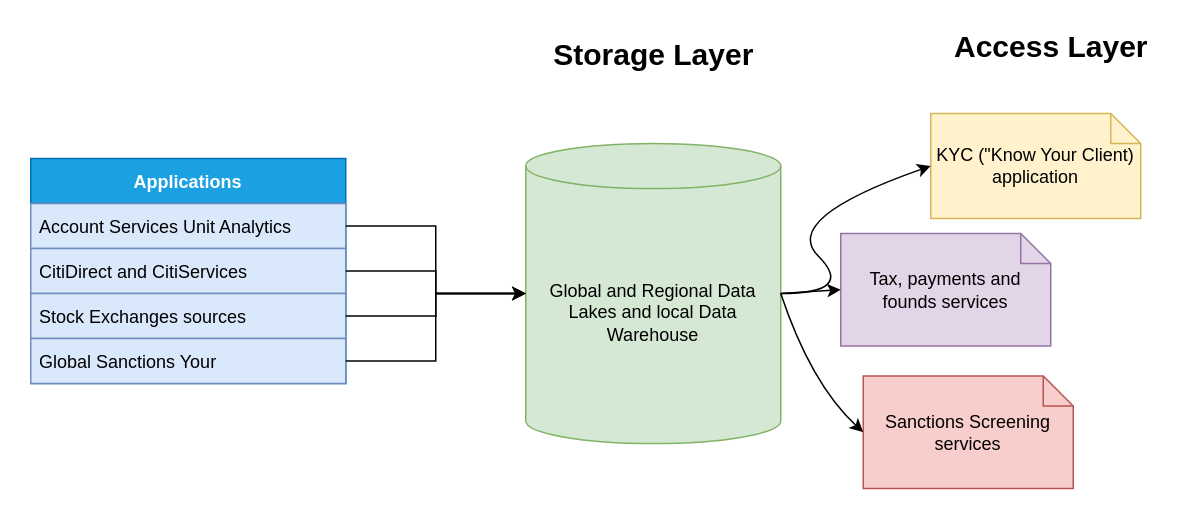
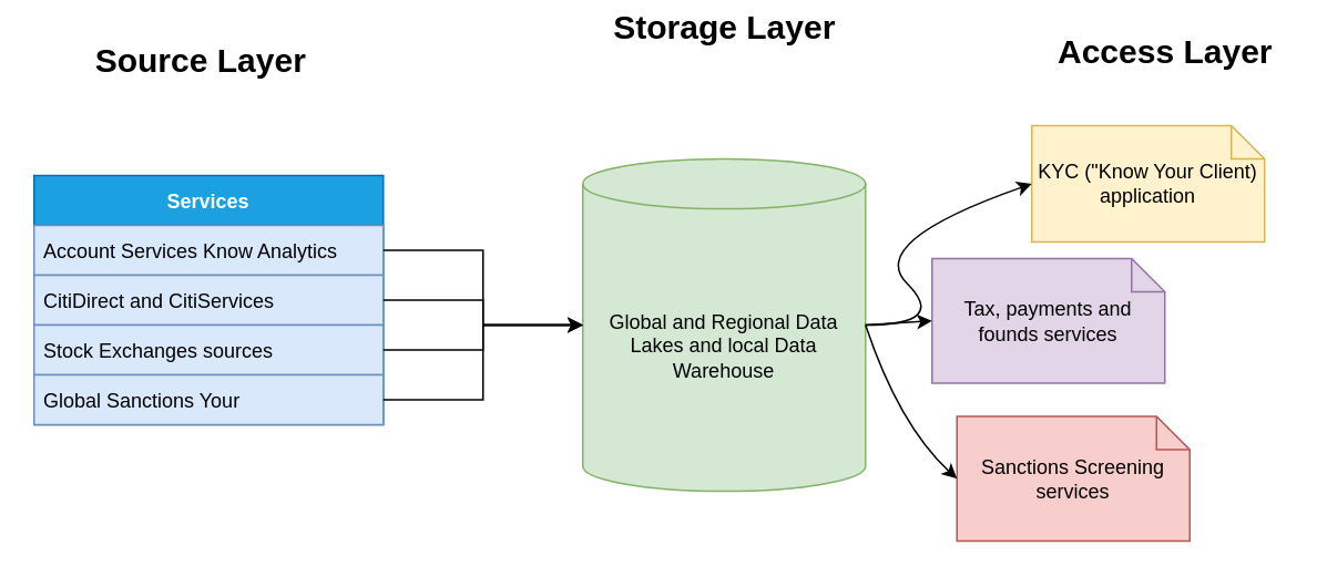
  <mxCell id="0" />
  <mxCell id="1" parent="0" />
- <mxCell id="2" value="Applications" style="swimlane;fontStyle=1;childLayout=stackLayout;horizontal=1;startSize=30;horizontalStack=0;resizeParent=1;resizeParentMax=0;resizeLast=0;collapsible=1;marginBottom=0;fillColor=#1ba1e2;strokeColor=#006EAF;fontColor=#ffffff;" vertex="1" parent="1"><mxGeometry x="20" y="105" width="210" height="150" as="geometry" /></mxCell>
- <mxCell id="3" value="Account Services Unit Analytics" style="text;strokeColor=#6c8ebf;fillColor=#dae8fc;align=left;verticalAlign=middle;spacingLeft=4;spacingRight=4;overflow=hidden;points=[[0,0.5],[1,0.5]];portConstraint=eastwest;rotatable=0;" vertex="1" parent="2"><mxGeometry y="30" width="210" height="30" as="geometry" /></mxCell>
+ <mxCell id="2" value="Services" style="swimlane;fontStyle=1;childLayout=stackLayout;horizontal=1;startSize=30;horizontalStack=0;resizeParent=1;resizeParentMax=0;resizeLast=0;collapsible=1;marginBottom=0;fillColor=#1ba1e2;strokeColor=#006EAF;fontColor=#ffffff;" vertex="1" parent="1"><mxGeometry x="20" y="105" width="210" height="150" as="geometry" /></mxCell>
+ <mxCell id="3" value="Account Services Know Analytics" style="text;strokeColor=#6c8ebf;fillColor=#dae8fc;align=left;verticalAlign=middle;spacingLeft=4;spacingRight=4;overflow=hidden;points=[[0,0.5],[1,0.5]];portConstraint=eastwest;rotatable=0;" vertex="1" parent="2"><mxGeometry y="30" width="210" height="30" as="geometry" /></mxCell>
  <mxCell id="4" value="CitiDirect and CitiServices" style="text;strokeColor=#6c8ebf;fillColor=#dae8fc;align=left;verticalAlign=middle;spacingLeft=4;spacingRight=4;overflow=hidden;points=[[0,0.5],[1,0.5]];portConstraint=eastwest;rotatable=0;" vertex="1" parent="2"><mxGeometry y="60" width="210" height="30" as="geometry" /></mxCell>
  <mxCell id="5" value="Stock Exchanges sources" style="text;strokeColor=#6c8ebf;fillColor=#dae8fc;align=left;verticalAlign=middle;spacingLeft=4;spacingRight=4;overflow=hidden;points=[[0,0.5],[1,0.5]];portConstraint=eastwest;rotatable=0;" vertex="1" parent="2"><mxGeometry y="90" width="210" height="30" as="geometry" /></mxCell>
  <mxCell id="6" value="Global Sanctions Your" style="text;strokeColor=#6c8ebf;fillColor=#dae8fc;align=left;verticalAlign=middle;spacingLeft=4;spacingRight=4;overflow=hidden;points=[[0,0.5],[1,0.5]];portConstraint=eastwest;rotatable=0;" vertex="1" parent="2"><mxGeometry y="120" width="210" height="30" as="geometry" /></mxCell>
  <mxCell id="7" value="Global and Regional Data Lakes and local Data Warehouse" style="shape=cylinder3;whiteSpace=wrap;html=1;boundedLbl=1;backgroundOutline=1;size=15;fillColor=#d5e8d4;strokeColor=#82b366;" vertex="1" parent="1"><mxGeometry x="350" y="95" width="170" height="200" as="geometry" /></mxCell>
  <mxCell id="8" style="edgeStyle=orthogonalEdgeStyle;rounded=0;orthogonalLoop=1;jettySize=auto;html=1;exitX=1;exitY=0.5;exitDx=0;exitDy=0;" edge="1" parent="1" source="3" target="7"><mxGeometry relative="1" as="geometry" /></mxCell>
  <mxCell id="9" style="edgeStyle=orthogonalEdgeStyle;rounded=0;orthogonalLoop=1;jettySize=auto;html=1;exitX=1;exitY=0.5;exitDx=0;exitDy=0;entryX=0;entryY=0.5;entryDx=0;entryDy=0;entryPerimeter=0;" edge="1" parent="1" source="4" target="7"><mxGeometry relative="1" as="geometry" /></mxCell>
  <mxCell id="10" style="edgeStyle=orthogonalEdgeStyle;rounded=0;orthogonalLoop=1;jettySize=auto;html=1;exitX=1;exitY=0.5;exitDx=0;exitDy=0;" edge="1" parent="1" source="5" target="7"><mxGeometry relative="1" as="geometry" /></mxCell>
  <mxCell id="11" style="edgeStyle=orthogonalEdgeStyle;rounded=0;orthogonalLoop=1;jettySize=auto;html=1;exitX=1;exitY=0.5;exitDx=0;exitDy=0;" edge="1" parent="1" source="6" target="7"><mxGeometry relative="1" as="geometry" /></mxCell>
- <mxCell id="12" value="&lt;b&gt;&lt;font style=&quot;font-size: 20px;&quot;&gt;Storage Layer&lt;/font&gt;&lt;/b&gt;" style="text;html=1;align=center;verticalAlign=middle;resizable=0;points=[];autosize=1;strokeColor=none;fillColor=none;" vertex="1" parent="1"><mxGeometry x="360" y="25" width="150" height="20" as="geometry" /></mxCell>
+ <mxCell id="12" value="&lt;b&gt;&lt;font style=&quot;font-size: 20px;&quot;&gt;Storage Layer&lt;/font&gt;&lt;/b&gt;" style="text;html=1;align=center;verticalAlign=middle;resizable=0;points=[];autosize=1;strokeColor=none;fillColor=none;" vertex="1" parent="1"><mxGeometry x="360" y="5" width="150" height="20" as="geometry" /></mxCell>
  <mxCell id="13" value="KYC (&quot;Know Your Client) application" style="shape=note;size=20;whiteSpace=wrap;html=1;fillColor=#fff2cc;strokeColor=#d6b656;" vertex="1" parent="1"><mxGeometry x="620" y="75" width="140" height="70" as="geometry" /></mxCell>
  <mxCell id="14" value="Tax, payments and founds services" style="shape=note;size=20;whiteSpace=wrap;html=1;fillColor=#e1d5e7;strokeColor=#9673a6;" vertex="1" parent="1"><mxGeometry x="560" y="155" width="140" height="75" as="geometry" /></mxCell>
+ <mxCell id="15" value="&lt;b&gt;&lt;font style=&quot;font-size: 20px;&quot;&gt;Source Layer&lt;/font&gt;&lt;/b&gt;" style="text;html=1;align=center;verticalAlign=middle;resizable=0;points=[];autosize=1;strokeColor=none;fillColor=none;" vertex="1" parent="1"><mxGeometry x="50" y="25" width="140" height="20" as="geometry" /></mxCell>
  <mxCell id="16" value="Sanctions Screening services" style="shape=note;size=20;whiteSpace=wrap;html=1;fillColor=#f8cecc;strokeColor=#b85450;" vertex="1" parent="1"><mxGeometry x="575" y="250" width="140" height="75" as="geometry" /></mxCell>
  <mxCell id="17" value="&lt;span style=&quot;font-size: 20px;&quot;&gt;&lt;b&gt;Access Layer&lt;/b&gt;&lt;/span&gt;" style="text;html=1;align=center;verticalAlign=middle;resizable=0;points=[];autosize=1;strokeColor=none;fillColor=none;" vertex="1" parent="1"><mxGeometry x="630" y="20" width="140" height="20" as="geometry" /></mxCell>
  <mxCell id="18" value="" style="curved=1;endArrow=classic;html=1;rounded=0;fontSize=20;entryX=0;entryY=0.5;entryDx=0;entryDy=0;entryPerimeter=0;" edge="1" parent="1" target="13"><mxGeometry width="50" height="50" relative="1" as="geometry"><mxPoint x="520" y="195" as="sourcePoint" /><mxPoint x="570" y="145" as="targetPoint" /><Array as="points"><mxPoint x="570" y="195" /><mxPoint x="520" y="145" /></Array></mxGeometry></mxCell>
  <mxCell id="19" value="" style="curved=1;endArrow=classic;html=1;rounded=0;fontSize=20;entryX=0;entryY=0.5;entryDx=0;entryDy=0;entryPerimeter=0;exitX=1;exitY=0.5;exitDx=0;exitDy=0;exitPerimeter=0;" edge="1" parent="1" source="7" target="16"><mxGeometry width="50" height="50" relative="1" as="geometry"><mxPoint x="530" y="275" as="sourcePoint" /><mxPoint x="580" y="225" as="targetPoint" /><Array as="points"><mxPoint x="540" y="255" /></Array></mxGeometry></mxCell>
  <mxCell id="20" value="" style="endArrow=classic;html=1;rounded=0;fontSize=20;entryX=0;entryY=0.5;entryDx=0;entryDy=0;entryPerimeter=0;" edge="1" parent="1" target="14"><mxGeometry width="50" height="50" relative="1" as="geometry"><mxPoint x="520" y="195" as="sourcePoint" /><mxPoint x="570" y="145" as="targetPoint" /></mxGeometry></mxCell>
